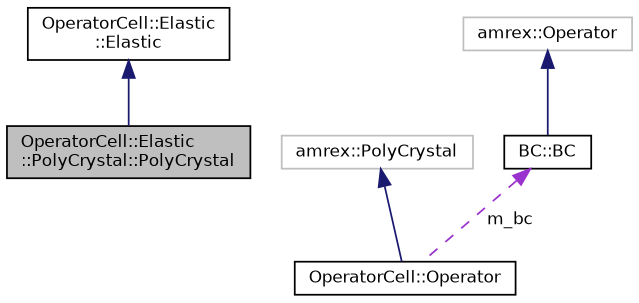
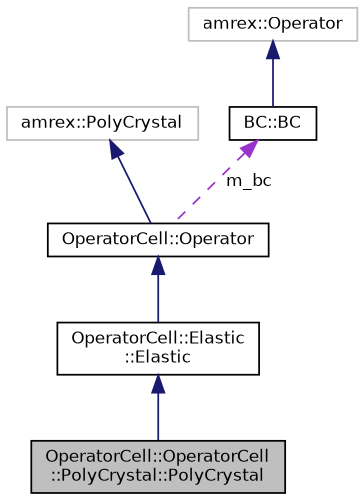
  digraph {
    node [color=black fillcolor=white fontname=Helvetica fontsize=10 shape=record style=filled]
    edge [color=midnightblue dir=back fontname=Helvetica fontsize=10 labelfontname=Helvetica labelfontsize=10 style=solid]
-   n1 [fillcolor=grey75 fontcolor=black height=0.2 label="OperatorCell::Elastic\l::PolyCrystal::PolyCrystal" width=0.4]
+   n1 [fillcolor=grey75 fontcolor=black height=0.2 label="OperatorCell::OperatorCell\l::PolyCrystal::PolyCrystal" width=0.4]
    n2 [height=0.2 label="OperatorCell::Elastic\l::Elastic" width=0.4]
    n3 [height=0.2 label="OperatorCell::Operator" width=0.4]
    n4 [color=grey75 height=0.2 label="amrex::PolyCrystal" width=0.4]
    n5 [height=0.2 label="BC::BC" width=0.4]
    n6 [color=grey75 height=0.2 label="amrex::Operator" width=0.4]
    n2 -> n1
+   n3 -> n2
    n4 -> n3
    n5 -> n3 [color=darkorchid3 label=" m_bc" style=dashed]
    n6 -> n5
  }
